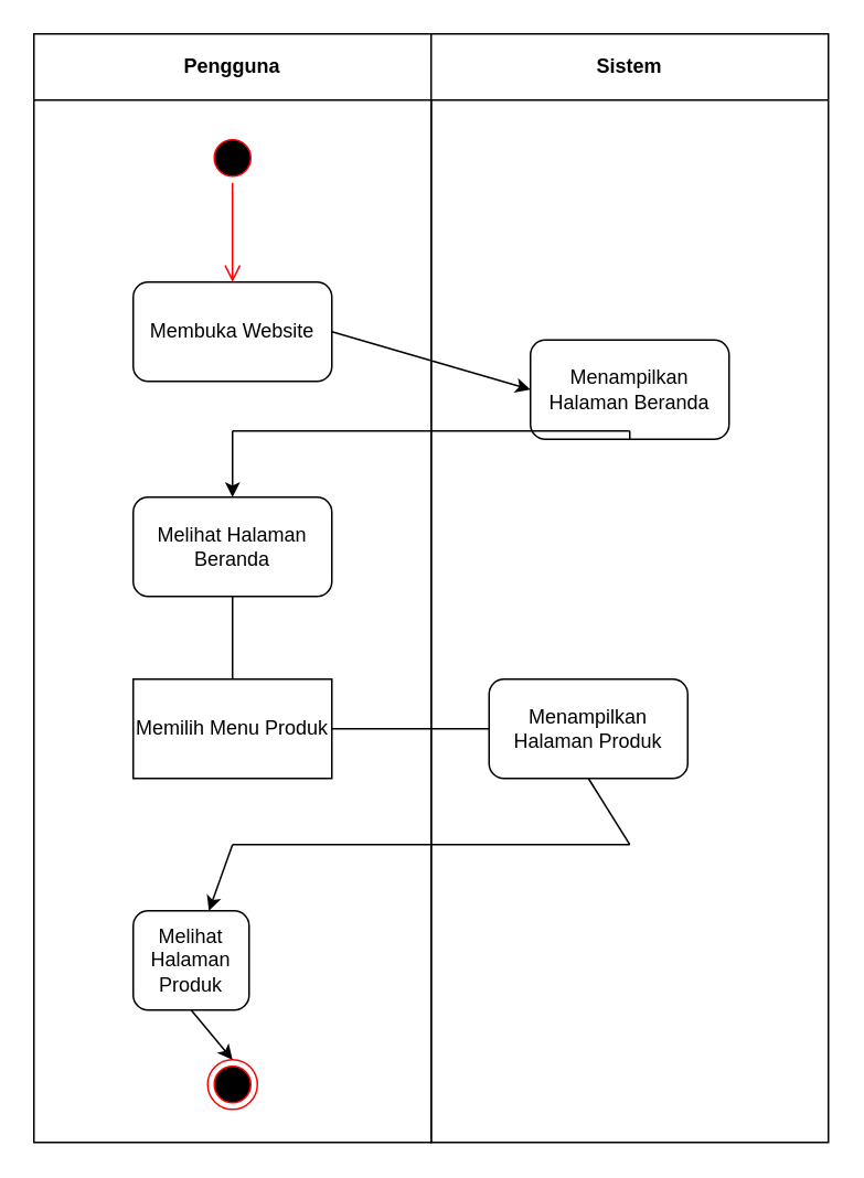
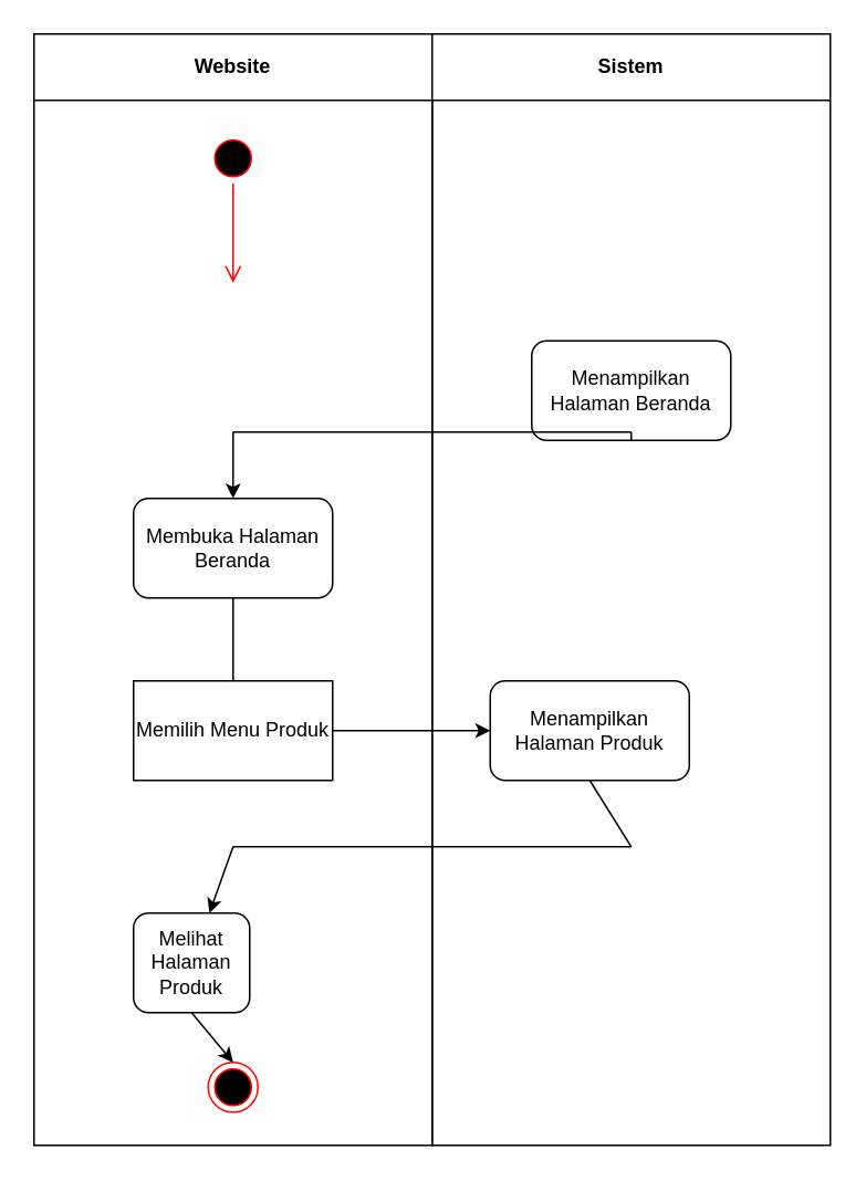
  <mxCell id="0" />
  <mxCell id="1" parent="0" />
- <mxCell id="2" value="Pengguna" style="swimlane;whiteSpace=wrap;html=1;startSize=40;" parent="1" vertex="1"><mxGeometry x="20" y="20" width="240" height="670" as="geometry" /></mxCell>
+ <mxCell id="2" value="Website" style="swimlane;whiteSpace=wrap;html=1;startSize=40;" parent="1" vertex="1"><mxGeometry x="20" y="20" width="240" height="670" as="geometry" /></mxCell>
  <mxCell id="3" value="" style="ellipse;html=1;shape=startState;fillColor=#000000;strokeColor=#ff0000;" parent="2" vertex="1"><mxGeometry x="105" y="60" width="30" height="30" as="geometry" /></mxCell>
  <mxCell id="4" value="" style="edgeStyle=orthogonalEdgeStyle;html=1;verticalAlign=bottom;endArrow=open;endSize=8;strokeColor=#ff0000;rounded=0;" parent="2" source="3" edge="1"><mxGeometry relative="1" as="geometry"><mxPoint x="120" y="150" as="targetPoint" /></mxGeometry></mxCell>
- <mxCell id="5" value="Membuka Website" style="rounded=1;whiteSpace=wrap;html=1;" parent="2" vertex="1"><mxGeometry x="60" y="150" width="120" height="60" as="geometry" /></mxCell>
- <mxCell id="6" value="Melihat Halaman Beranda" style="rounded=1;whiteSpace=wrap;html=1;" parent="2" vertex="1"><mxGeometry x="60" y="280" width="120" height="60" as="geometry" /></mxCell>
+ <mxCell id="6" value="Membuka Halaman Beranda" style="rounded=1;whiteSpace=wrap;html=1;" parent="2" vertex="1"><mxGeometry x="60" y="280" width="120" height="60" as="geometry" /></mxCell>
  <mxCell id="7" value="Memilih Menu Produk" style="whiteSpace=wrap;html=1;rounded=0;" parent="2" vertex="1"><mxGeometry x="60" y="390" width="120" height="60" as="geometry" /></mxCell>
  <mxCell id="8" value="" style="endArrow=none;html=1;rounded=0;exitX=0.5;exitY=1;exitDx=0;exitDy=0;" parent="2" source="6" target="7" edge="1"><mxGeometry width="50" height="50" relative="1" as="geometry"><mxPoint x="240" y="390" as="sourcePoint" /><mxPoint x="120" y="380" as="targetPoint" /></mxGeometry></mxCell>
  <mxCell id="9" value="Melihat Halaman Produk" style="rounded=1;whiteSpace=wrap;html=1;" parent="2" vertex="1"><mxGeometry x="60" y="530" width="70" height="60" as="geometry" /></mxCell>
  <mxCell id="10" value="" style="ellipse;html=1;shape=endState;fillColor=#000000;strokeColor=#ff0000;" parent="2" vertex="1"><mxGeometry x="105" y="620" width="30" height="30" as="geometry" /></mxCell>
  <mxCell id="11" value="Sistem" style="swimlane;whiteSpace=wrap;html=1;startSize=40;" parent="1" vertex="1"><mxGeometry x="260" y="20" width="240" height="670" as="geometry" /></mxCell>
  <mxCell id="12" value="Menampilkan Halaman Beranda" style="rounded=1;whiteSpace=wrap;html=1;" parent="11" vertex="1"><mxGeometry x="60" y="185" width="120" height="60" as="geometry" /></mxCell>
  <mxCell id="13" value="Menampilkan Halaman Produk" style="rounded=1;whiteSpace=wrap;html=1;" parent="11" vertex="1"><mxGeometry x="35" y="390" width="120" height="60" as="geometry" /></mxCell>
- <mxCell id="14" value="" style="endArrow=classic;html=1;rounded=0;exitX=1;exitY=0.5;exitDx=0;exitDy=0;entryX=0;entryY=0.5;entryDx=0;entryDy=0;" parent="1" source="5" target="12" edge="1"><mxGeometry width="50" height="50" relative="1" as="geometry"><mxPoint x="260" y="410" as="sourcePoint" /><mxPoint x="310" y="200" as="targetPoint" /></mxGeometry></mxCell>
  <mxCell id="15" value="" style="endArrow=none;html=1;rounded=0;entryX=0.5;entryY=1;entryDx=0;entryDy=0;" parent="1" target="12" edge="1"><mxGeometry width="50" height="50" relative="1" as="geometry"><mxPoint x="380" y="260" as="sourcePoint" /><mxPoint x="310" y="360" as="targetPoint" /></mxGeometry></mxCell>
  <mxCell id="16" value="" style="endArrow=none;html=1;rounded=0;" parent="1" edge="1"><mxGeometry width="50" height="50" relative="1" as="geometry"><mxPoint x="140" y="260" as="sourcePoint" /><mxPoint x="380" y="260" as="targetPoint" /></mxGeometry></mxCell>
  <mxCell id="17" value="" style="endArrow=classic;html=1;rounded=0;" parent="1" edge="1"><mxGeometry width="50" height="50" relative="1" as="geometry"><mxPoint x="140" y="260" as="sourcePoint" /><mxPoint x="140" y="300" as="targetPoint" /></mxGeometry></mxCell>
- <mxCell id="18" value="" style="endArrow=none;html=1;rounded=0;exitX=1;exitY=0.5;exitDx=0;exitDy=0;" parent="1" source="7" target="13" edge="1"><mxGeometry width="50" height="50" relative="1" as="geometry"><mxPoint x="260" y="410" as="sourcePoint" /><mxPoint x="320" y="440" as="targetPoint" /></mxGeometry></mxCell>
+ <mxCell id="18" value="" style="endArrow=classic;html=1;rounded=0;exitX=1;exitY=0.5;exitDx=0;exitDy=0;" parent="1" source="7" target="13" edge="1"><mxGeometry width="50" height="50" relative="1" as="geometry"><mxPoint x="260" y="410" as="sourcePoint" /><mxPoint x="320" y="440" as="targetPoint" /></mxGeometry></mxCell>
  <mxCell id="19" value="" style="endArrow=none;html=1;rounded=0;exitX=0.5;exitY=1;exitDx=0;exitDy=0;" parent="1" source="13" edge="1"><mxGeometry width="50" height="50" relative="1" as="geometry"><mxPoint x="260" y="410" as="sourcePoint" /><mxPoint x="380" y="510" as="targetPoint" /></mxGeometry></mxCell>
  <mxCell id="20" value="" style="endArrow=none;html=1;rounded=0;" parent="1" edge="1"><mxGeometry width="50" height="50" relative="1" as="geometry"><mxPoint x="140" y="510" as="sourcePoint" /><mxPoint x="380" y="510" as="targetPoint" /></mxGeometry></mxCell>
  <mxCell id="21" value="" style="endArrow=classic;html=1;rounded=0;" parent="1" target="9" edge="1"><mxGeometry width="50" height="50" relative="1" as="geometry"><mxPoint x="140" y="510" as="sourcePoint" /><mxPoint x="140" y="540" as="targetPoint" /></mxGeometry></mxCell>
  <mxCell id="22" value="" style="endArrow=classic;html=1;rounded=0;exitX=0.5;exitY=1;exitDx=0;exitDy=0;" parent="1" source="9" edge="1"><mxGeometry width="50" height="50" relative="1" as="geometry"><mxPoint x="260" y="410" as="sourcePoint" /><mxPoint x="140" y="640" as="targetPoint" /></mxGeometry></mxCell>
